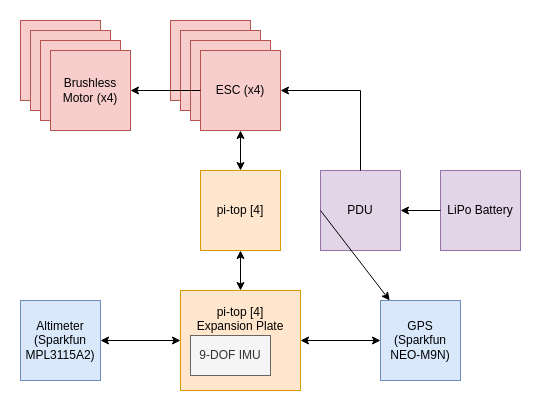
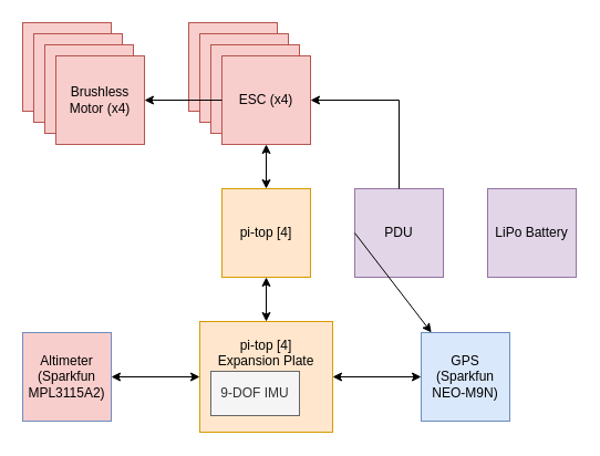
  <mxCell id="0" />
  <mxCell id="1" parent="0" />
  <mxCell id="2" value="pi-top [4]" style="whiteSpace=wrap;html=1;aspect=fixed;fillColor=#ffe6cc;strokeColor=#d79b00;" parent="1" vertex="1"><mxGeometry x="200" y="170" width="80" height="80" as="geometry" /></mxCell>
  <mxCell id="3" value="" style="group;" parent="1" vertex="1" connectable="0"><mxGeometry x="170" y="20" width="110" height="110" as="geometry" /></mxCell>
  <mxCell id="4" value="" style="whiteSpace=wrap;html=1;aspect=fixed;fillColor=#f8cecc;strokeColor=#b85450;" parent="3" vertex="1"><mxGeometry width="80" height="80" as="geometry" /></mxCell>
  <mxCell id="5" value="" style="whiteSpace=wrap;html=1;aspect=fixed;fillColor=#f8cecc;strokeColor=#b85450;" parent="3" vertex="1"><mxGeometry x="10" y="10" width="80" height="80" as="geometry" /></mxCell>
  <mxCell id="6" value="" style="whiteSpace=wrap;html=1;aspect=fixed;fillColor=#f8cecc;strokeColor=#b85450;" parent="3" vertex="1"><mxGeometry x="20" y="20" width="80" height="80" as="geometry" /></mxCell>
  <mxCell id="7" value="ESC (x4)" style="whiteSpace=wrap;html=1;aspect=fixed;fillColor=#f8cecc;strokeColor=#b85450;" parent="3" vertex="1"><mxGeometry x="30" y="30" width="80" height="80" as="geometry" /></mxCell>
  <mxCell id="8" value="GPS&lt;br&gt;(Sparkfun NEO-M9N)" style="whiteSpace=wrap;html=1;aspect=fixed;fillColor=#dae8fc;strokeColor=#6c8ebf;" parent="1" vertex="1"><mxGeometry x="380" y="300" width="80" height="80" as="geometry" /></mxCell>
- <mxCell id="9" value="Altimeter&lt;br&gt;(Sparkfun MPL3115A2)" style="whiteSpace=wrap;html=1;aspect=fixed;fillColor=#dae8fc;strokeColor=#6c8ebf;" parent="1" vertex="1"><mxGeometry x="20" y="300" width="80" height="80" as="geometry" /></mxCell>
+ <mxCell id="9" value="Altimeter&lt;br&gt;(Sparkfun MPL3115A2)" style="whiteSpace=wrap;html=1;aspect=fixed;fillColor=#f8cecc;strokeColor=#6c8ebf;" parent="1" vertex="1"><mxGeometry x="20" y="300" width="80" height="80" as="geometry" /></mxCell>
  <mxCell id="10" value="" style="endArrow=classic;startArrow=classic;html=1;rounded=0;entryX=0.5;entryY=1;entryDx=0;entryDy=0;exitX=0.5;exitY=0;exitDx=0;exitDy=0;" parent="1" source="2" target="7" edge="1"><mxGeometry width="50" height="50" relative="1" as="geometry"><mxPoint x="200" y="250" as="sourcePoint" /><mxPoint x="250" y="200" as="targetPoint" /></mxGeometry></mxCell>
  <mxCell id="11" value="" style="group" parent="1" vertex="1" connectable="0"><mxGeometry x="20" y="20" width="110" height="110" as="geometry" /></mxCell>
  <mxCell id="12" value="" style="whiteSpace=wrap;html=1;aspect=fixed;fillColor=#f8cecc;strokeColor=#b85450;" parent="11" vertex="1"><mxGeometry width="80" height="80" as="geometry" /></mxCell>
  <mxCell id="13" value="" style="whiteSpace=wrap;html=1;aspect=fixed;fillColor=#f8cecc;strokeColor=#b85450;" parent="11" vertex="1"><mxGeometry x="10" y="10" width="80" height="80" as="geometry" /></mxCell>
  <mxCell id="14" value="" style="whiteSpace=wrap;html=1;aspect=fixed;fillColor=#f8cecc;strokeColor=#b85450;" parent="11" vertex="1"><mxGeometry x="20" y="20" width="80" height="80" as="geometry" /></mxCell>
  <mxCell id="15" value="Brushless Motor (x4)" style="whiteSpace=wrap;html=1;aspect=fixed;fillColor=#f8cecc;strokeColor=#b85450;" parent="11" vertex="1"><mxGeometry x="30" y="30" width="80" height="80" as="geometry" /></mxCell>
  <mxCell id="16" value="" style="endArrow=classic;html=1;rounded=0;exitX=0;exitY=0.5;exitDx=0;exitDy=0;entryX=1;entryY=0.5;entryDx=0;entryDy=0;" parent="1" source="7" target="15" edge="1"><mxGeometry width="50" height="50" relative="1" as="geometry"><mxPoint x="200" y="250" as="sourcePoint" /><mxPoint x="140" y="120" as="targetPoint" /></mxGeometry></mxCell>
  <mxCell id="17" value="PDU" style="whiteSpace=wrap;html=1;aspect=fixed;fillColor=#e1d5e7;strokeColor=#9673a6;" parent="1" vertex="1"><mxGeometry x="320" y="170" width="80" height="80" as="geometry" /></mxCell>
  <mxCell id="18" value="" style="endArrow=classic;html=1;rounded=0;exitX=0;exitY=0.5;exitDx=0;exitDy=0;" parent="1" source="17" target="8" edge="1"><mxGeometry width="50" height="50" relative="1" as="geometry"><mxPoint x="200" y="240" as="sourcePoint" /><mxPoint x="250" y="190" as="targetPoint" /></mxGeometry></mxCell>
  <mxCell id="19" value="" style="endArrow=classic;html=1;rounded=0;exitX=0.5;exitY=0;exitDx=0;exitDy=0;" parent="1" source="17" edge="1"><mxGeometry width="50" height="50" relative="1" as="geometry"><mxPoint x="370" y="220" as="sourcePoint" /><mxPoint x="280" y="90" as="targetPoint" /><Array as="points"><mxPoint x="360" y="90" /></Array></mxGeometry></mxCell>
  <mxCell id="20" value="LiPo Battery" style="whiteSpace=wrap;html=1;aspect=fixed;fillColor=#e1d5e7;strokeColor=#9673a6;" parent="1" vertex="1"><mxGeometry x="440" y="170" width="80" height="80" as="geometry" /></mxCell>
- <mxCell id="21" value="" style="endArrow=classic;html=1;rounded=0;exitX=0;exitY=0.5;exitDx=0;exitDy=0;entryX=1;entryY=0.5;entryDx=0;entryDy=0;" parent="1" source="20" target="17" edge="1"><mxGeometry width="50" height="50" relative="1" as="geometry"><mxPoint x="370" y="220" as="sourcePoint" /><mxPoint x="440" y="210" as="targetPoint" /></mxGeometry></mxCell>
  <mxCell id="22" value="" style="edgeStyle=orthogonalEdgeStyle;rounded=0;orthogonalLoop=1;jettySize=auto;html=1;startArrow=classic;startFill=1;" edge="1" parent="1" source="23" target="2"><mxGeometry relative="1" as="geometry" /></mxCell>
  <mxCell id="23" value="pi-top [4]&lt;br&gt;Expansion Plate&lt;br&gt;&lt;br&gt;&lt;br&gt;&lt;br&gt;" style="rounded=0;whiteSpace=wrap;html=1;fillColor=#ffe6cc;strokeColor=#d79b00;" vertex="1" parent="1"><mxGeometry x="180" y="290" width="120" height="100" as="geometry" /></mxCell>
  <mxCell id="24" value="9-DOF IMU" style="rounded=0;whiteSpace=wrap;html=1;fillColor=#f5f5f5;fontColor=#333333;strokeColor=#666666;" vertex="1" parent="1"><mxGeometry x="190" y="335" width="80" height="40" as="geometry" /></mxCell>
  <mxCell id="25" value="" style="endArrow=classic;startArrow=classic;html=1;rounded=0;exitX=1;exitY=0.5;exitDx=0;exitDy=0;entryX=0;entryY=0.5;entryDx=0;entryDy=0;" edge="1" parent="1" source="9" target="23"><mxGeometry width="50" height="50" relative="1" as="geometry"><mxPoint x="200" y="420" as="sourcePoint" /><mxPoint x="250" y="370" as="targetPoint" /></mxGeometry></mxCell>
  <mxCell id="26" value="" style="endArrow=classic;startArrow=classic;html=1;rounded=0;exitX=1;exitY=0.5;exitDx=0;exitDy=0;entryX=0;entryY=0.5;entryDx=0;entryDy=0;" edge="1" parent="1" source="23" target="8"><mxGeometry width="50" height="50" relative="1" as="geometry"><mxPoint x="110" y="350" as="sourcePoint" /><mxPoint x="190" y="350" as="targetPoint" /></mxGeometry></mxCell>
